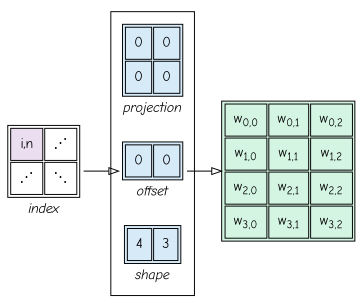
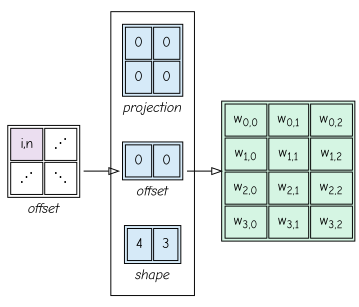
  digraph {
    compound=true
    rankdir=LR
    fontname="Comic Neue"
    node [shape=plain fontname="Comic Neue"]
    edge [style=solid arrowhead=onormal fontname="Comic Neue"]
    n1 [label=<         <table border="0">     <tr><td>       <table bgcolor="#D6EAF8" cellpadding="8">         <tr>           <td>0</td>           <td>0</td>           </tr>         <tr>           <td>0</td>           <td>0</td>           </tr>         </table>           </td></tr>     <tr><td><i>projection</i></td></tr>           </table>     >]
    n2 [label=<         <table border="0">     <tr><td>       <table bgcolor="#D6EAF8" cellpadding="8">         <tr>           <td>0</td>           <td>0</td>           </tr>         </table>           </td></tr>     <tr><td><i>offset</i></td></tr>           </table>     >]
    n3 [label=<         <table border="0">     <tr><td>       <table bgcolor="#D6EAF8" cellpadding="8">         <tr>           <td>4</td>           <td>3</td>           </tr>         </table>           </td></tr>     <tr><td><i>shape</i></td></tr>           </table>     >]
    n4 [label=<       <table bgcolor="#D5F5E3" cellpadding="8">           <tr>               <td>w<sub>0,0</sub></td>               <td>w<sub>0,1</sub></td>               <td>w<sub>0,2</sub></td>               </tr>           <tr>               <td>w<sub>1,0</sub></td>               <td>w<sub>1,1</sub></td>               <td>w<sub>1,2</sub></td>               </tr>           <tr>               <td>w<sub>2,0</sub></td>               <td>w<sub>2,1</sub></td>               <td>w<sub>2,2</sub></td>               </tr>           <tr>               <td>w<sub>3,0</sub></td>               <td>w<sub>3,1</sub></td>               <td>w<sub>3,2</sub></td>               </tr>           </table>       >]
-   n5 [label=<         <table border="0">     <tr><td>       <table cellpadding="8">         <tr>           <td bgcolor="#EBDEF0">i,n</td>           <td>⋰</td>           </tr>         <tr>           <td>⋰</td>           <td>⋱</td>           </tr>         </table>           </td></tr>     <tr><td><i>index</i></td></tr>           </table>     >]
+   n5 [label=<         <table border="0">     <tr><td>       <table cellpadding="8">         <tr>           <td bgcolor="#EBDEF0">i,n</td>           <td>⋰</td>           </tr>         <tr>           <td>⋰</td>           <td>⋱</td>           </tr>         </table>           </td></tr>     <tr><td><i>offset</i></td></tr>           </table>     >]
    subgraph cluster_1 {
      n1
      n2
      n3
    }
    n2 -> n4
    n5 -> n2
  }
